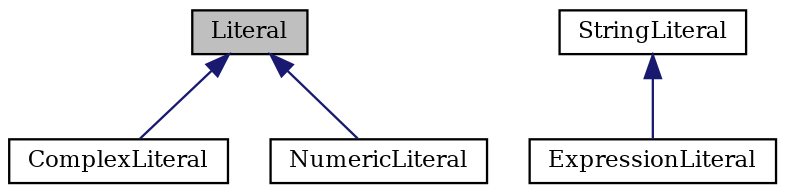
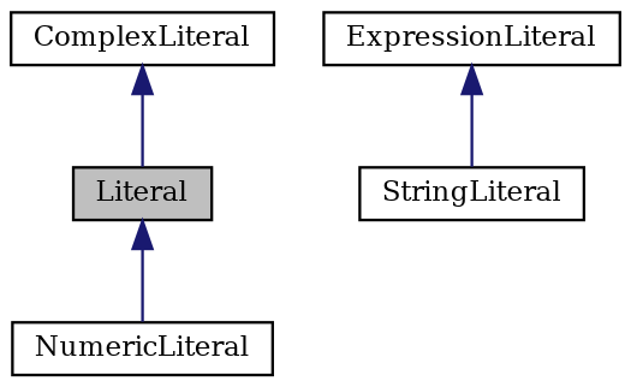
  digraph {
    fontname="DejaVu Serif"
    node [color=black fillcolor=white fontname="DejaVu Serif" fontsize=10 shape=record style=filled]
    edge [color=midnightblue dir=back fontname="DejaVu Serif" fontsize=10 labelfontname=Helvetica labelfontsize=10 style=solid]
    n1 [fillcolor=grey75 fontcolor=black height=0.2 label=Literal width=0.4]
    n2 [height=0.2 label=ComplexLiteral width=0.4]
    n3 [height=0.2 label=NumericLiteral width=0.4]
    n4 [height=0.2 label=StringLiteral width=0.4]
    n5 [height=0.2 label=ExpressionLiteral width=0.4]
-   n1 -> n2
+   n2 -> n1
    n1 -> n3
-   n4 -> n5
+   n5 -> n4
  }
